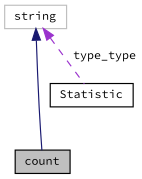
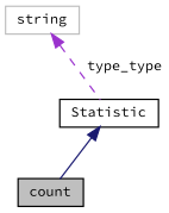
  digraph {
    fontname="Source Code Pro"
    node [color=black fillcolor=white fontname="Source Code Pro" fontsize=10 shape=record style=filled]
    edge [dir=back fontname="Source Code Pro" fontsize=10 labelfontname=Helvetica labelfontsize=10]
    n1 [fillcolor=grey75 fontcolor=black height=0.2 label=count width=0.4]
    n2 [height=0.2 label=Statistic width=0.4]
    n3 [color=grey75 height=0.2 label=string width=0.4]
-   n3 -> n1 [color=midnightblue style=solid]
+   n2 -> n1 [color=midnightblue style=solid]
    n3 -> n2 [color=darkorchid3 label=" type_type" style=dashed]
  }
